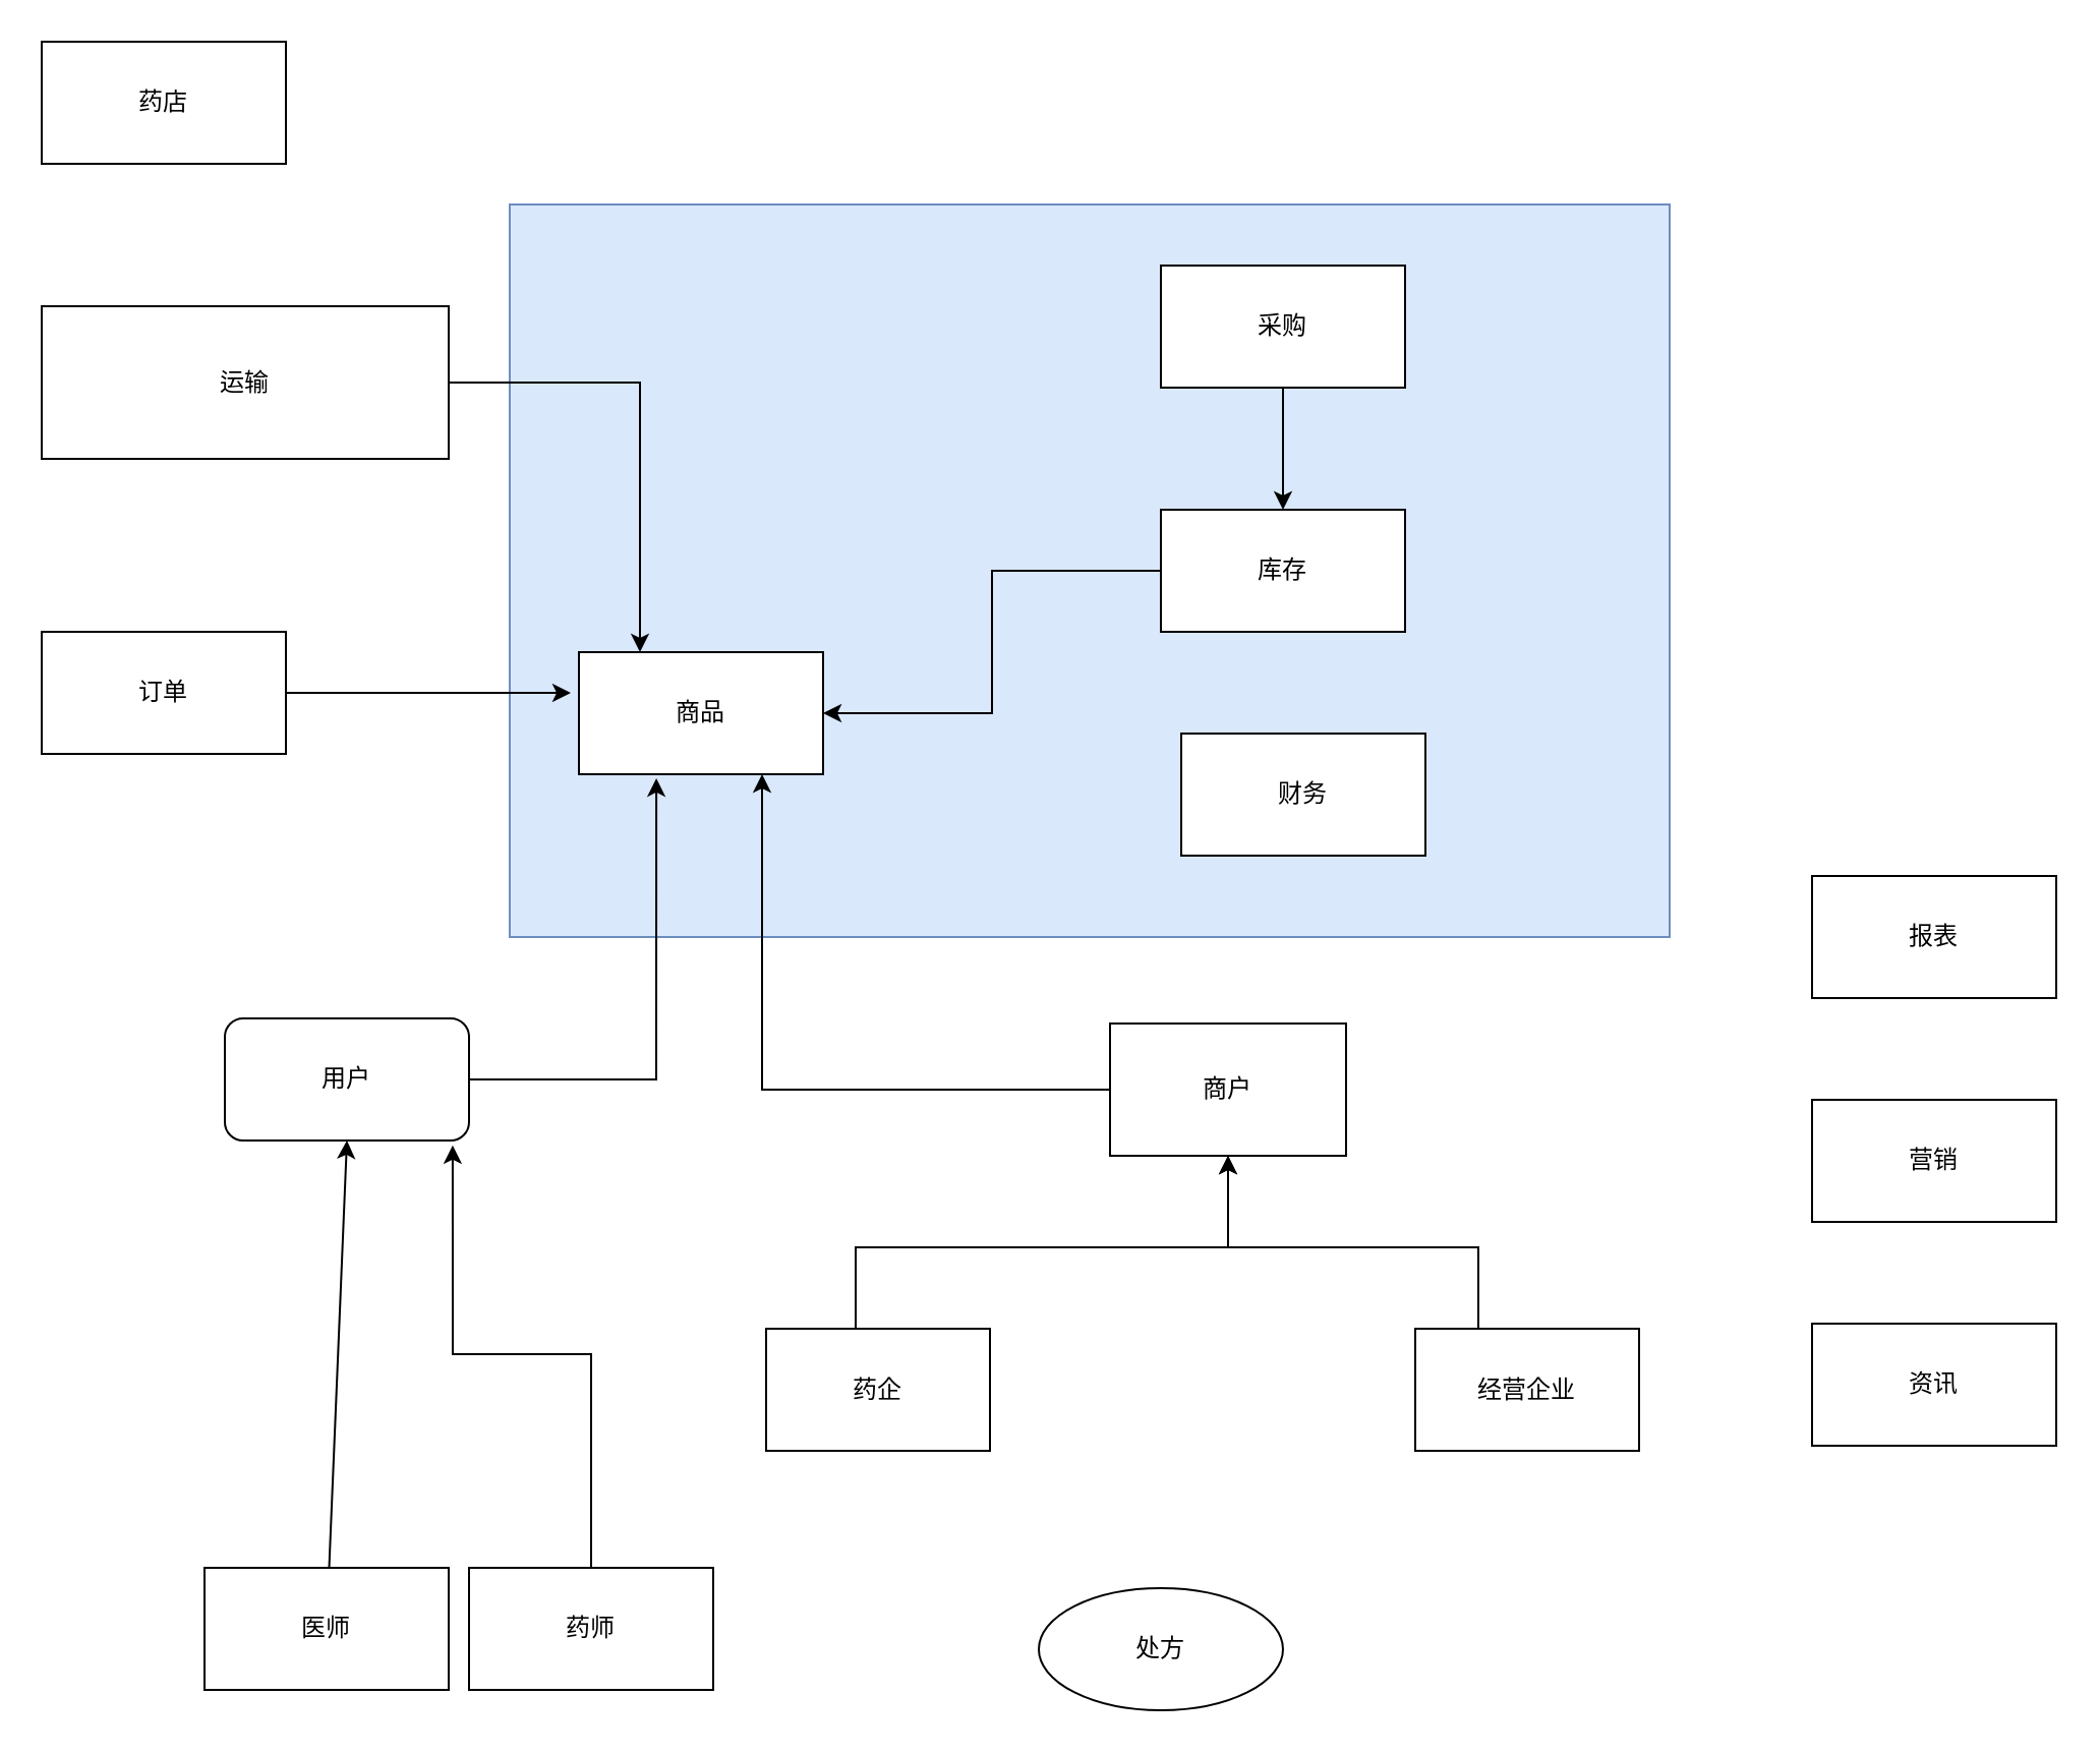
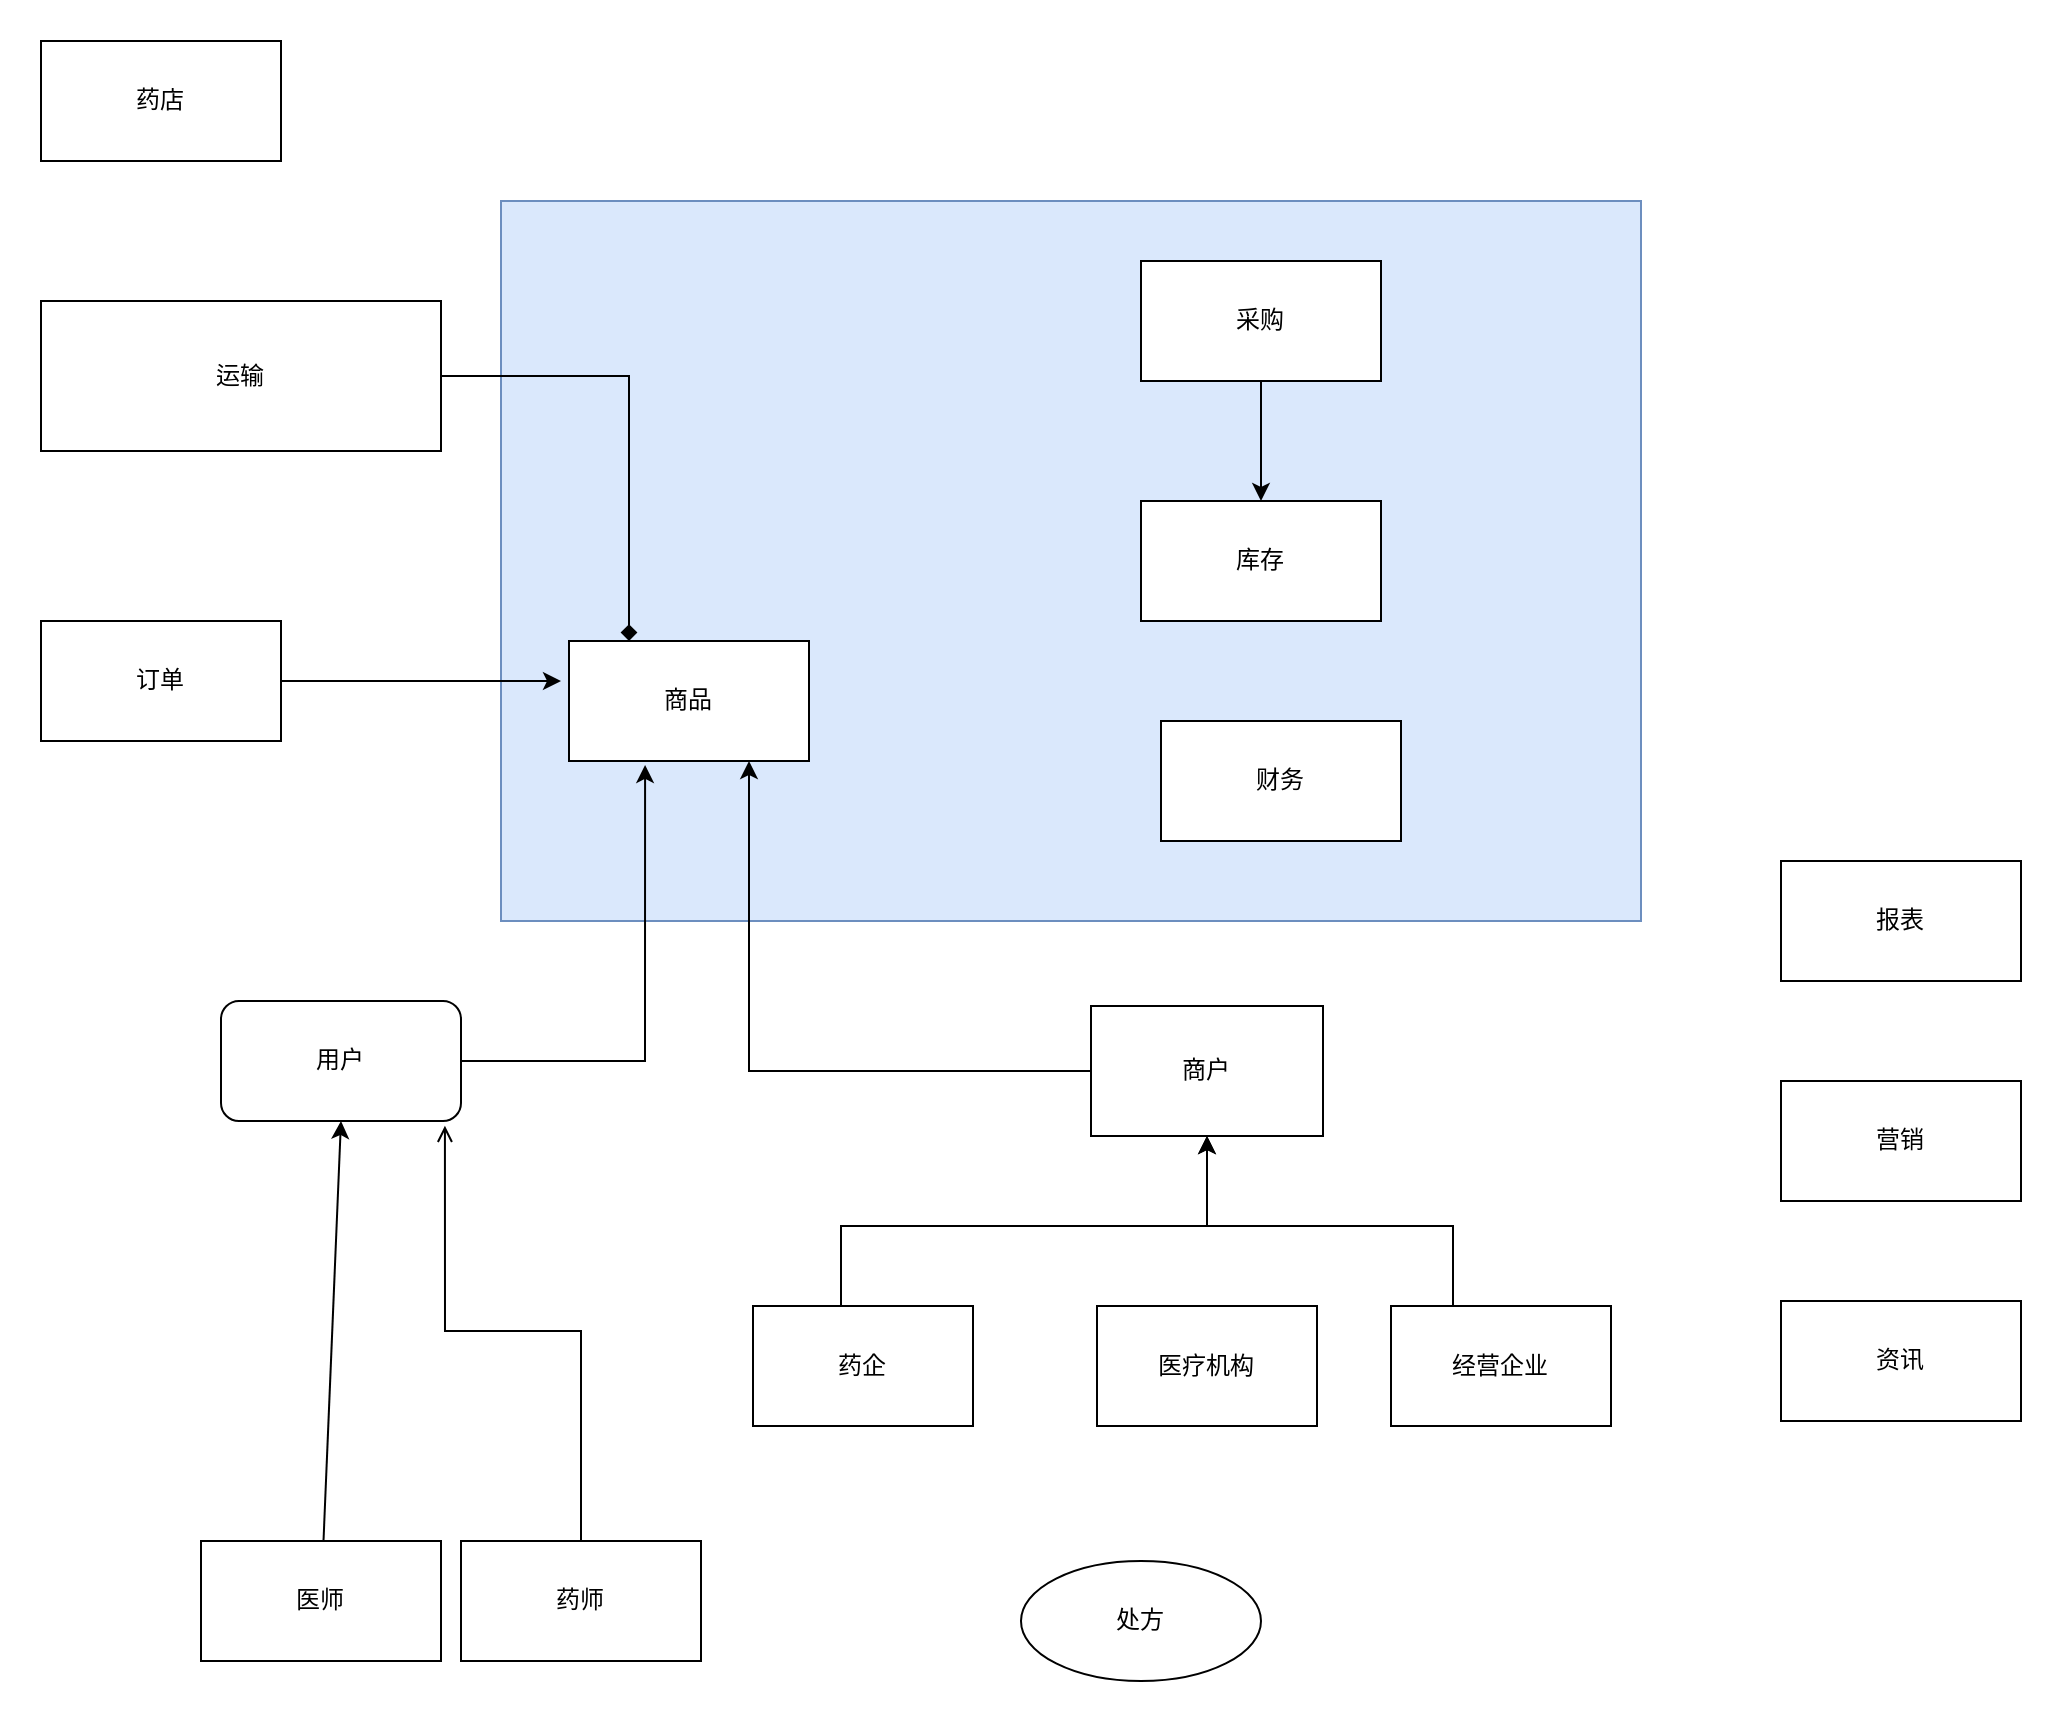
  <mxCell id="0" />
  <mxCell id="1" parent="0" />
  <mxCell id="2" value="" style="rounded=0;whiteSpace=wrap;html=1;fillColor=#dae8fc;strokeColor=#6c8ebf;" vertex="1" parent="1"><mxGeometry x="250" y="100" width="570" height="360" as="geometry" /></mxCell>
  <mxCell id="3" value="商品" style="rounded=0;whiteSpace=wrap;html=1;" vertex="1" parent="1"><mxGeometry x="284" y="320" width="120" height="60" as="geometry" /></mxCell>
  <mxCell id="4" style="edgeStyle=orthogonalEdgeStyle;rounded=0;orthogonalLoop=1;jettySize=auto;html=1;" edge="1" parent="1" source="5"><mxGeometry relative="1" as="geometry"><mxPoint x="280" y="340" as="targetPoint" /></mxGeometry></mxCell>
  <mxCell id="5" value="订单" style="rounded=0;whiteSpace=wrap;html=1;" vertex="1" parent="1"><mxGeometry x="20" y="310" width="120" height="60" as="geometry" /></mxCell>
- <mxCell id="6" style="edgeStyle=orthogonalEdgeStyle;rounded=0;orthogonalLoop=1;jettySize=auto;html=1;entryX=0.25;entryY=0;entryDx=0;entryDy=0;" edge="1" parent="1" source="7" target="3"><mxGeometry relative="1" as="geometry" /></mxCell>
+ <mxCell id="6" style="edgeStyle=orthogonalEdgeStyle;rounded=0;orthogonalLoop=1;jettySize=auto;html=1;entryX=0.25;entryY=0;entryDx=0;entryDy=0;endArrow=diamond;" edge="1" parent="1" source="7" target="3"><mxGeometry relative="1" as="geometry" /></mxCell>
  <mxCell id="7" value="运输" style="rounded=0;whiteSpace=wrap;html=1;" vertex="1" parent="1"><mxGeometry x="20" y="150" width="200" height="75" as="geometry" /></mxCell>
- <mxCell id="8" style="edgeStyle=orthogonalEdgeStyle;rounded=0;orthogonalLoop=1;jettySize=auto;html=1;entryX=1;entryY=0.5;entryDx=0;entryDy=0;" edge="1" parent="1" source="9" target="3"><mxGeometry relative="1" as="geometry" /></mxCell>
  <mxCell id="9" value="库存" style="rounded=0;whiteSpace=wrap;html=1;" vertex="1" parent="1"><mxGeometry x="570" y="250" width="120" height="60" as="geometry" /></mxCell>
  <mxCell id="10" style="edgeStyle=orthogonalEdgeStyle;rounded=0;orthogonalLoop=1;jettySize=auto;html=1;entryX=0.5;entryY=0;entryDx=0;entryDy=0;" edge="1" parent="1" source="11" target="9"><mxGeometry relative="1" as="geometry" /></mxCell>
  <mxCell id="11" value="采购" style="rounded=0;whiteSpace=wrap;html=1;" vertex="1" parent="1"><mxGeometry x="570" y="130" width="120" height="60" as="geometry" /></mxCell>
  <mxCell id="12" style="edgeStyle=orthogonalEdgeStyle;rounded=0;orthogonalLoop=1;jettySize=auto;html=1;entryX=0.317;entryY=1.033;entryDx=0;entryDy=0;entryPerimeter=0;" edge="1" parent="1" source="13" target="3"><mxGeometry relative="1" as="geometry" /></mxCell>
  <mxCell id="13" value="用户" style="whiteSpace=wrap;html=1;rounded=1;" vertex="1" parent="1"><mxGeometry x="110" y="500" width="120" height="60" as="geometry" /></mxCell>
  <mxCell id="14" style="edgeStyle=orthogonalEdgeStyle;rounded=0;orthogonalLoop=1;jettySize=auto;html=1;entryX=0.75;entryY=1;entryDx=0;entryDy=0;" edge="1" parent="1" source="15" target="3"><mxGeometry relative="1" as="geometry" /></mxCell>
  <mxCell id="15" value="商户" style="rounded=0;whiteSpace=wrap;html=1;" vertex="1" parent="1"><mxGeometry x="545" y="502.5" width="116" height="65" as="geometry" /></mxCell>
  <mxCell id="16" style="edgeStyle=orthogonalEdgeStyle;rounded=0;orthogonalLoop=1;jettySize=auto;html=1;entryX=0.5;entryY=1;entryDx=0;entryDy=0;" edge="1" parent="1" target="15"><mxGeometry relative="1" as="geometry"><mxPoint x="420" y="652.5" as="sourcePoint" /><Array as="points"><mxPoint x="420" y="612.5" /><mxPoint x="603" y="612.5" /></Array></mxGeometry></mxCell>
  <mxCell id="17" value="药企" style="rounded=0;whiteSpace=wrap;html=1;" vertex="1" parent="1"><mxGeometry x="376" y="652.5" width="110" height="60" as="geometry" /></mxCell>
+ <mxCell id="18" value="医疗机构" style="rounded=0;whiteSpace=wrap;html=1;" vertex="1" parent="1"><mxGeometry x="548" y="652.5" width="110" height="60" as="geometry" /></mxCell>
  <mxCell id="19" style="edgeStyle=orthogonalEdgeStyle;rounded=0;orthogonalLoop=1;jettySize=auto;html=1;" edge="1" parent="1" source="20" target="15"><mxGeometry relative="1" as="geometry"><Array as="points"><mxPoint x="726" y="612.5" /><mxPoint x="603" y="612.5" /></Array></mxGeometry></mxCell>
  <mxCell id="20" value="经营企业" style="rounded=0;whiteSpace=wrap;html=1;" vertex="1" parent="1"><mxGeometry x="695" y="652.5" width="110" height="60" as="geometry" /></mxCell>
  <mxCell id="21" value="营销" style="rounded=0;whiteSpace=wrap;html=1;" vertex="1" parent="1"><mxGeometry x="890" y="540" width="120" height="60" as="geometry" /></mxCell>
  <mxCell id="22" value="医师" style="rounded=0;whiteSpace=wrap;html=1;" vertex="1" parent="1"><mxGeometry x="100" y="770" width="120" height="60" as="geometry" /></mxCell>
  <mxCell id="23" value="" style="endArrow=classic;html=1;rounded=0;entryX=0.5;entryY=1;entryDx=0;entryDy=0;" edge="1" parent="1" source="22" target="13"><mxGeometry width="50" height="50" relative="1" as="geometry"><mxPoint x="50" y="620" as="sourcePoint" /><mxPoint x="100" y="570" as="targetPoint" /></mxGeometry></mxCell>
  <mxCell id="24" value="药店" style="rounded=0;whiteSpace=wrap;html=1;" vertex="1" parent="1"><mxGeometry x="20" y="20" width="120" height="60" as="geometry" /></mxCell>
  <mxCell id="25" value="财务" style="rounded=0;whiteSpace=wrap;html=1;" vertex="1" parent="1"><mxGeometry x="580" y="360" width="120" height="60" as="geometry" /></mxCell>
  <mxCell id="26" value="处方" style="ellipse;whiteSpace=wrap;html=1;" vertex="1" parent="1"><mxGeometry x="510" y="780" width="120" height="60" as="geometry" /></mxCell>
  <mxCell id="27" value="资讯" style="rounded=0;whiteSpace=wrap;html=1;" vertex="1" parent="1"><mxGeometry x="890" y="650" width="120" height="60" as="geometry" /></mxCell>
  <mxCell id="28" value="报表" style="rounded=0;whiteSpace=wrap;html=1;" vertex="1" parent="1"><mxGeometry x="890" y="430" width="120" height="60" as="geometry" /></mxCell>
- <mxCell id="29" style="edgeStyle=orthogonalEdgeStyle;rounded=0;orthogonalLoop=1;jettySize=auto;html=1;entryX=0.933;entryY=1.04;entryDx=0;entryDy=0;entryPerimeter=0;" edge="1" parent="1" source="30" target="13"><mxGeometry relative="1" as="geometry" /></mxCell>
+ <mxCell id="29" style="edgeStyle=orthogonalEdgeStyle;rounded=0;orthogonalLoop=1;jettySize=auto;html=1;entryX=0.933;entryY=1.04;entryDx=0;entryDy=0;entryPerimeter=0;endArrow=open;" edge="1" parent="1" source="30" target="13"><mxGeometry relative="1" as="geometry" /></mxCell>
  <mxCell id="30" value="药师" style="rounded=0;whiteSpace=wrap;html=1;" vertex="1" parent="1"><mxGeometry x="230" y="770" width="120" height="60" as="geometry" /></mxCell>
